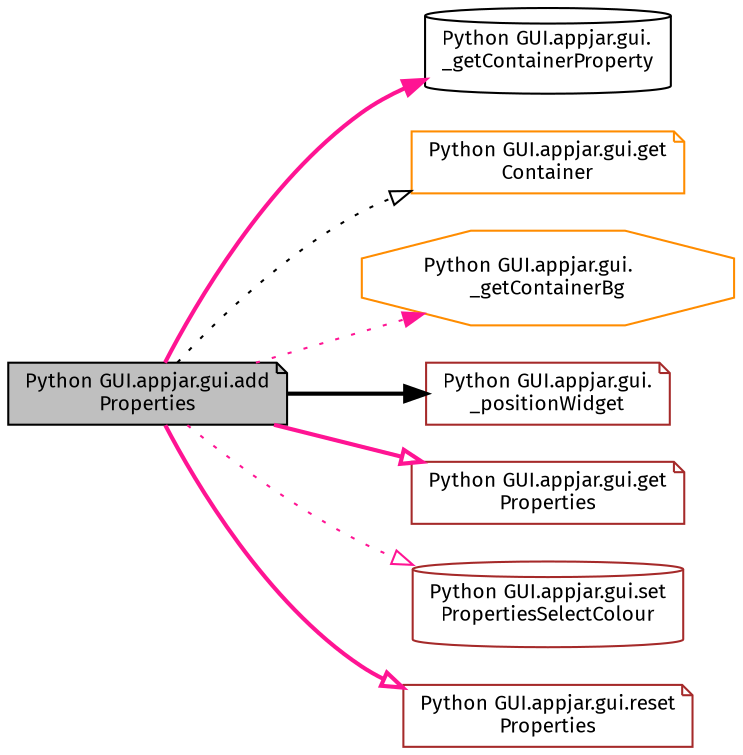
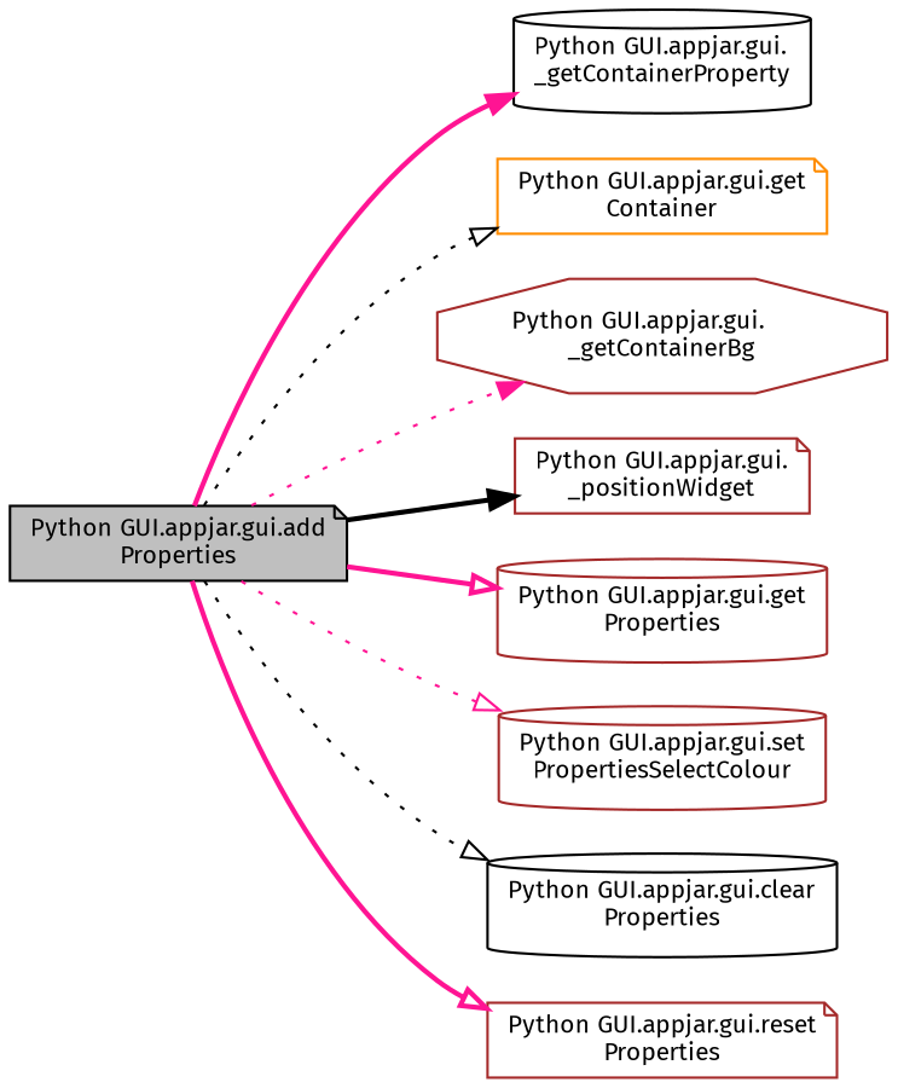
  digraph {
    fontname="Fira Sans"
    rankdir=LR
    node [color=brown fillcolor=white fontname="Fira Sans" fontsize=10 shape=note style=filled]
    edge [arrowhead=onormal color=deeppink fontname="Fira Sans" fontsize=10 labelfontname=Helvetica labelfontsize=10 style=bold]
    n1 [color=black fillcolor=grey75 fontcolor=black height=0.2 label="Python GUI.appjar.gui.add\lProperties" width=0.4]
    n2 [color=black height=0.2 label="Python GUI.appjar.gui.\l_getContainerProperty" shape=cylinder width=0.4]
    n3 [color=darkorange height=0.2 label="Python GUI.appjar.gui.get\lContainer" width=0.4]
-   n4 [color=darkorange height=0.2 label="Python GUI.appjar.gui.\l_getContainerBg" shape=octagon width=0.4]
+   n4 [height=0.2 label="Python GUI.appjar.gui.\l_getContainerBg" shape=octagon width=0.4]
    n5 [height=0.2 label="Python GUI.appjar.gui.\l_positionWidget" width=0.4]
-   n6 [height=0.2 label="Python GUI.appjar.gui.get\lProperties" width=0.4]
+   n6 [height=0.2 label="Python GUI.appjar.gui.get\lProperties" shape=cylinder width=0.4]
    n7 [height=0.2 label="Python GUI.appjar.gui.set\lPropertiesSelectColour" shape=cylinder width=0.4]
+   n8 [color=black height=0.2 label="Python GUI.appjar.gui.clear\lProperties" shape=cylinder width=0.4]
    n9 [height=0.2 label="Python GUI.appjar.gui.reset\lProperties" width=0.4]
    n1 -> n2 [arrowhead=normal]
    n1 -> n3 [color=black style=dotted]
    n1 -> n4 [arrowhead=normal style=dotted]
    n1 -> n5 [arrowhead=normal color=black]
    n1 -> n6
    n1 -> n7 [style=dotted]
+   n1 -> n8 [color=black style=dotted]
    n1 -> n9
  }
